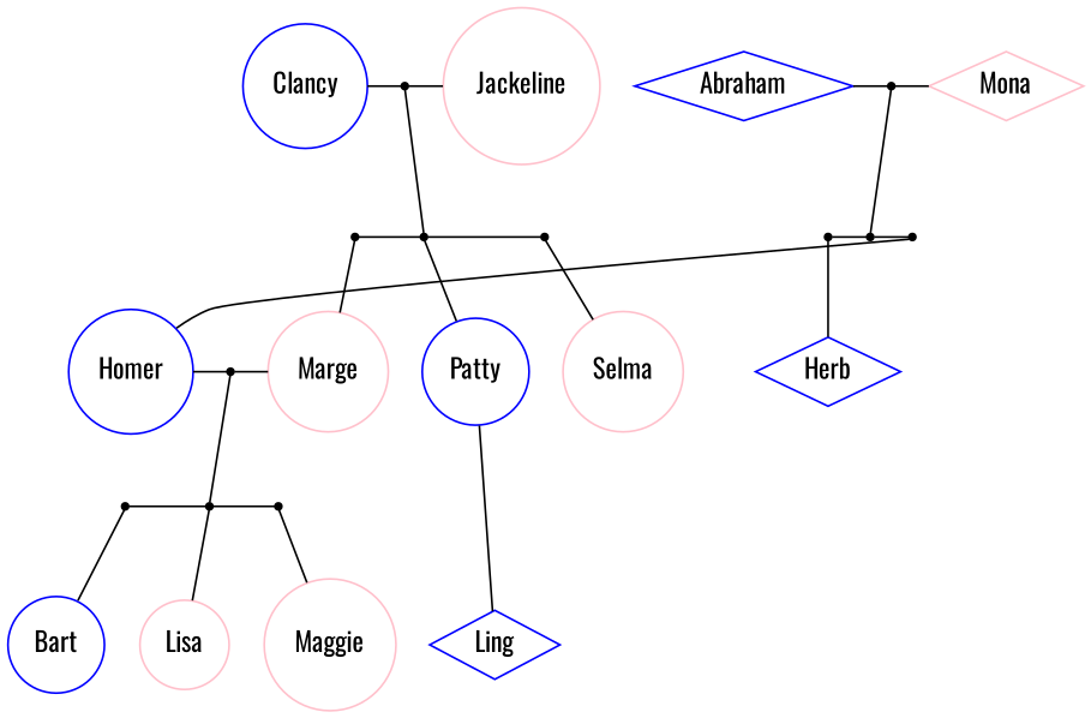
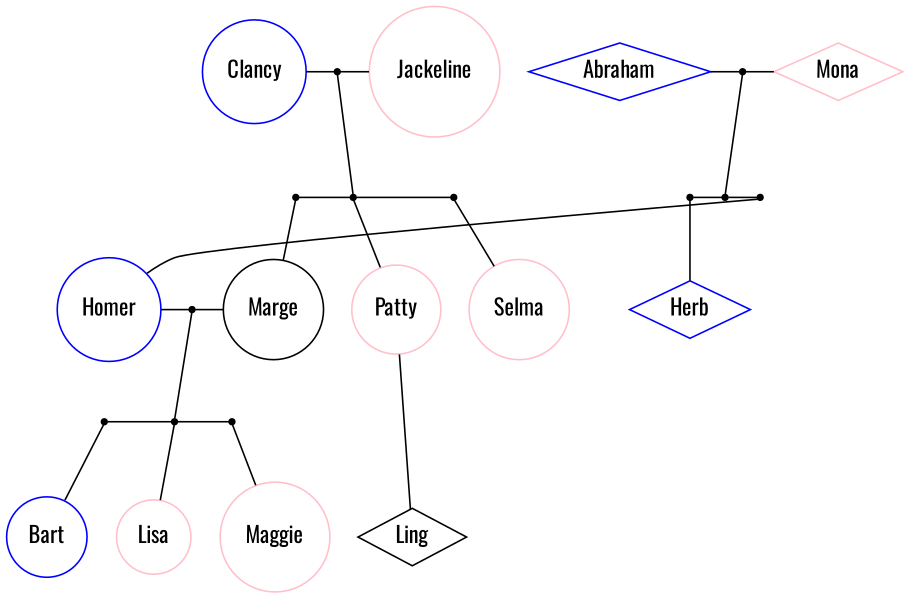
  digraph {
    fontname=Oswald
    node [fontname=Oswald shape=point]
    edge [dir=none fontname=Oswald]
    n1 [color=blue label=Abraham shape=diamond]
    abrahamAndmona
    n3 [color=pink label=Mona shape=diamond]
    n4 [color=blue label=Clancy shape=circle]
    clancyAndjackeline
    n6 [color=pink label=Jackeline shape=circle]
    n7 [color=blue label=Herb shape=diamond]
    n8 [color=blue label=Homer shape=circle]
    homerAndmarge
-   n10 [color=pink label=Marge shape=circle]
-   n11 [color=blue label=Patty shape=circle]
+   n10 [color=black label=Marge shape=circle]
+   n11 [color=pink label=Patty shape=circle]
    n12 [color=pink label=Selma shape=circle]
    n13 [label=herbKid]
    n14 [label=abrahamAndmonaKids]
    n15 [label=homerKid]
    n16 [label=margeKid]
    n17 [label=pattyKid]
    n18 [label=selmaKid]
    n19 [color=blue label=Bart shape=circle]
    n20 [color=pink label=Lisa shape=circle]
    n21 [color=pink label=Maggie shape=circle]
-   n22 [color=blue label=Ling shape=diamond]
+   n22 [color=black label=Ling shape=diamond]
    n23 [label=bartKid]
    n24 [label=lisaKid]
    n25 [label=maggieKid]
    subgraph sub_1 {
      rank=same
      n1
      abrahamAndmona
      n3
      n4
      clancyAndjackeline
      n6
    }
    subgraph sub_2 {
      rank=same
      n7
      n8
      homerAndmarge
      n10
      n11
      n12
    }
    subgraph sub_3 {
      rank=same
      n13
      n14
      n15
    }
    subgraph sub_4 {
      rank=same
      n16
      n17
      n18
    }
    subgraph sub_5 {
      rank=same
      n19
      n20
      n21
      n22
    }
    subgraph sub_6 {
      rank=same
      n23
      n24
      n25
    }
    n1 -> abrahamAndmona
    abrahamAndmona -> n3
    abrahamAndmona -> n14
    n4 -> clancyAndjackeline
    clancyAndjackeline -> n6
    clancyAndjackeline -> n17
    n8 -> homerAndmarge
    homerAndmarge -> n10
    homerAndmarge -> n24
    n13 -> n7
    n13 -> n14
    n14 -> n15
    n15 -> n8
    n16 -> n10
    n16 -> n17
    n17 -> n11
    n17 -> n18
    n18 -> n12
    n22 -> n11
    n23 -> n19
    n23 -> n24
    n24 -> n20
    n24 -> n25
    n25 -> n21
  }
